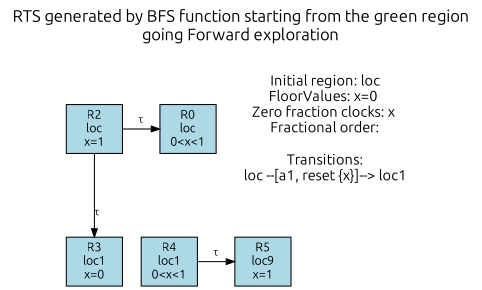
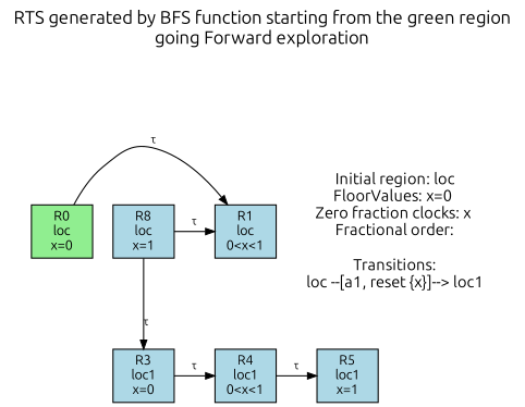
  digraph {
    fontname=Ubuntu
    fontsize=16
    label="RTS generated by BFS function starting from the green region\ngoing Forward exploration\n\n"
    labelloc=t
    rankdir=TB
    splines=true
    node [fillcolor=lightblue fontname=Ubuntu fontsize=12 shape=box style=filled]
    edge [arrowsize=0.8 color=black fontname=Ubuntu fontsize=10]
-   n2 [label="R0\nloc\n0<x<1"]
-   n3 [label="R2\nloc\nx=1"]
+   n1 [fillcolor=lightgreen label="R0\nloc\nx=0"]
+   n2 [label="R1\nloc\n0<x<1"]
+   n3 [label="R8\nloc\nx=1"]
    n4 [label="R3\nloc1\nx=0"]
    n5 [label="R4\nloc1\n0<x<1"]
-   n6 [label="R5\nloc9\nx=1"]
+   n6 [label="R5\nloc1\nx=1"]
    n7 [label="Initial region: loc\nFloorValues: x=0 \nZero fraction clocks: x \nFractional order:\n\nTransitions:\nloc --[a1, reset {x}]--> loc1\n" shape=plaintext fillcolor="" fontsize="" style=""]
    subgraph sub_1 {
      rank=same
+     n1
      n2
      n3
    }
    subgraph sub_2 {
      rank=same
      n4
      n5
      n6
    }
+   n1 -> n2 [label="τ"]
    n3 -> n2 [label="τ"]
    n3 -> n4 [label="τ"]
+   n4 -> n5 [label="τ"]
    n5 -> n6 [label="τ"]
  }
